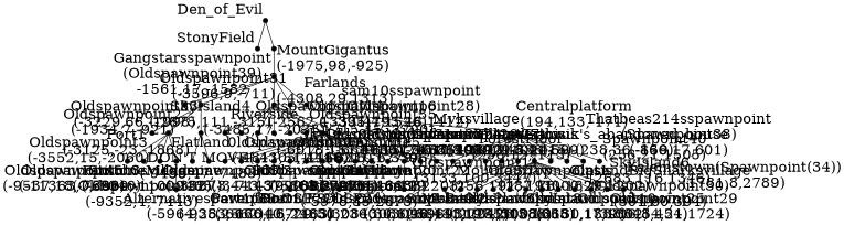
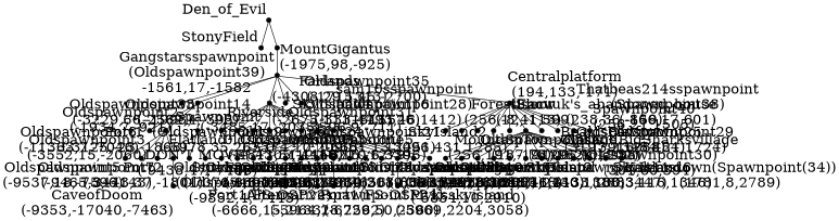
  graph {
    scale=0.25
    node [fontcolor=black fontsize=22 margin=0 shape=point]
    DOEVIL [width=0.1 xlabel=Den_of_Evil]
    SFIELD [width=0.1 xlabel=StonyField]
    GSTAR [width=0.1 xlabel="Gangstarsspawnpoint\n(Oldspawnpoint39)\n-1561,17,-1582"]
    MG [width=0.1 xlabel="MountGigantus\n(-1975,98,-925)"]
    OSP2 [width=0.1 xlabel="Oldspawnpoint2\n(-1934,7,-921)"]
    RIVER [width=0.1 xlabel="Riverside\n(-3485,17,-2035)"]
    FARL [width=0.1 xlabel="Farlands\n(-4308,29,1313)"]
    OSP31 [width=0.1 xlabel="Oldspawnpoint31\n(-3596,9,-711)"]
    OSP35 [width=0.1 xlabel="Oldspawnpoint35\n(-1715,45,-2700)"]
    CP [width=0.1 xlabel="Centralplatform\n(194,133,-171)"]
    OSP3 [width=0.1 xlabel="Oldspawnpoint3\n(-3552,15,-2060)"]
    FLATL [width=0.1 xlabel="Flatland\nDON'T MOVE!\n(-9438,47,-7485)"]
    OSP33 [width=0.1 xlabel="Oldspawnpoint33\n(-3229,66,-1998)"]
    OSP12 [width=0.1 xlabel="0ldspawnpoint12\n(-4811,51,1150)"]
    OSP13 [width=0.1 xlabel="Oldspawnpoint13\n(-4305,12,1821)"]
    OSP14 [width=0.1 xlabel="Oldspawnpoint14\n(-2562,4,-395)"]
    SKYI4 [width=0.1 xlabel="SkyIsland4\n(-2675,111,-315)"]
    OSP15 [width=0.1 xlabel="Oldspawnpoint15\n(-4446,15,-1279)"]
    OSP16 [width=0.1 xlabel="Oldspawnpoint16\n(-3331,4,1526)"]
    FARS [width=0.1 xlabel="Farstone\n(-6710,6,3396)"]
    SAM10 [width=0.1 xlabel="sam10sspawnpoint\n(Oldspawnpoint28)\n(-4793,46,1412)"]
    MT [width=0.1 xlabel="MountainTop\n(256,191,-191)"]
    FF [width=0.1 xlabel="ForestFloor\n(256,12,-113)"]
    OSP1 [width=0.1 xlabel="OldSpawnpoint1\n(187,78,-162)"]
    SNOW [width=0.1 xlabel="Snow\n(-8,41,599)"]
    LAHOUSE [width=0.1 xlabel="lisacvuk's_abandoned_house\n(238,36,-159)"]
    OASIS [width=0.1 xlabel="Oasis\n(3000,29,1202)"]
    VILL [width=0.1 xlabel="Village\n(295,11,-238)"]
    GBSVILL [width=0.1 xlabel="GlpsandBigSharksvillage\n(Oldspawnpoint30)\n(301,60,394)"]
    TB214 [width=0.1 xlabel="Thatbeas214sspawnpoint\n(Spawnpoint38)\n(-866,17,601)"]
    SP40 [width=0.1 xlabel="Spawnpoint40\n(256,21,1505)"]
    OSP4 [width=0.1 xlabel="Oldspawnpoint4\n(3084,30,1268)"]
    OSP8 [width=0.1 xlabel="Oldspawnpoint8\n(2428,3,1655)"]
    OSP9 [width=0.1 xlabel="Oldspawnpoint9\n(3086,16,443)"]
    SKYI [width=0.1 xlabel="SkyIsland\n(3007,2130,1388)"]
    SKYI2 [width=0.1 xlabel="SkyIsland2\n(3096,431,1285)"]
    OSP10 [width=0.1 xlabel="Oldspawnpoint10\n(3681,17,1302)"]
    OSP11 [width=0.1 xlabel="Oldspawnpoint11\n(3133,100,3447)"]
    BP [width=0.1 xlabel="BeastsPlatform\n(3197,2,1288)"]
    OSP25 [width=0.1 xlabel="Oldspawnpoint25\n(3916,8,454)"]
    SKYI6 [width=0.1 xlabel="SkyIsland6\n(2683,116,1346)"]
    OSP29 [width=0.1 xlabel="Oldspawnpoint29\n(3454,21,1724)"]
    KTOWN [width=0.1 xlabel="Kalemstown(Spawnpoint(34))\n(1781,8,2789)"]
    OSP5 [width=0.1 xlabel="Oldspawnpoint5\n(-9537,18,-7596)"]
    OSP6 [width=0.1 xlabel="Oldspawnpoint6\n(-11363,7,-7046)"]
    OSP7 [width=0.1 xlabel="Oldspawnpoint7\n(-9465,3,-7143)"]
    STICHVILL [width=0.1 xlabel="Stitch3svillage\n(Oldspawnpoint32)\n(-9352,4,-7443)"]
    PORT1 [width=0.1 xlabel="Port1\n(-3125,-23,-1868)"]
    PORT2 [width=0.1 xlabel="Port2\n(-3443,37,-1801)"]
    COD [width=0.1 xlabel="CaveofDoom\n(-9353,-17040,-7463)"]
    FARSM [width=0.1 xlabel="FarstoneMegamine\n(-6690,-1100,3387)"]
    OSP17 [width=0.1 xlabel="OldSpawnpoint17\n(-7992,3,2798)"]
    OSP18 [width=0.1 xlabel="Oldspawnpoint18\n(-5868,2,4834)"]
    SKYI5 [width=0.1 xlabel="SkyIsland5\n(-6018,157,4656)"]
    OSP19 [width=0.1 xlabel="Spawnpoint\n(Oldspawnpoint19\n(-5978,35,2673)"]
    OSP20 [width=0.1 xlabel="Oldspawnpoint20\n(-7071,1,3638)"]
    OSP21 [width=0.1 xlabel="Oldspawnpoint21\n(-6681,13,2451)"]
    OSP22 [width=0.1 xlabel="Oldspawnpoint22\n(-6546,12,2203)"]
    OSP23 [width=0.1 xlabel="0ldspawnpoint23\n(-6111,10,2119)"]
    OSP24 [width=0.1 xlabel="Oldspawnpoint24\n(-5774,10,2090)"]
    OSP26 [width=0.1 xlabel="Oldspawnpoint26\n(-5667,8,2373)"]
    MVKVILL [width=0.1 xlabel="Mvksvillage\n(Oldspawnpoint27)\n(-5854,10,2910)"]
    SAM12 [width=0.1 xlabel="sam12svillage\n(-6594,36,1648)"]
    IISU [width=0.1 xlabel="iisuswhateverthisis\n(-4919,215,2415)"]
    ASP [width=0.1 xlabel="Alternativespawnpoint\n(-5964,28,2562)"]
    FSPORT1 [width=0.1 xlabel="Port1(FS-OSP21)\n(-6729,50,2360)"]
    OSP22PORT1 [width=0.1 xlabel="Port1(FS-OSP22)\n(-6666,15,2133)"]
    MVKS [width=0.1 xlabel="Mvksskyisland\n(-5969,2204,3058)"]
    DOEVIL -- SFIELD
    DOEVIL -- GSTAR
    GSTAR -- MG
    MG -- OSP2
    MG -- RIVER
    MG -- FARL
    MG -- OSP31
    MG -- OSP35
-   OSP31 -- CP
+   MG -- CP
    RIVER -- OSP3
    RIVER -- FLATL
    RIVER -- OSP33
    FARL -- OSP12
    FARL -- OSP13
    FARL -- OSP14
    FARL -- SKYI4
    FARL -- OSP15
    FARL -- OSP16
    FARL -- FARS
    FARL -- SAM10
    CP -- MT
    CP -- FF
    CP -- OSP1
    CP -- SNOW
    CP -- LAHOUSE
    CP -- OASIS
    CP -- VILL
    CP -- GBSVILL
    CP -- TB214
    CP -- SP40
    FLATL -- OSP5
    FLATL -- OSP6
    FLATL -- OSP7
    FLATL -- STICHVILL
    OSP33 -- PORT1
    OSP33 -- PORT2
    FARS -- FARSM
    FARS -- OSP17
    FARS -- OSP18
    FARS -- SKYI5
    FARS -- OSP19
    FARS -- OSP20
    FARS -- OSP21
    FARS -- OSP22
    FARS -- OSP23
    FARS -- OSP24
    FARS -- OSP26
    FARS -- MVKVILL
    FARS -- SAM12
    FARS -- IISU
-   LAHOUSE -- OSP4
+   OASIS -- OSP4
    OASIS -- OSP8
    OASIS -- OSP9
    OASIS -- SKYI
    OASIS -- SKYI2
    OASIS -- OSP10
    OASIS -- OSP11
    OASIS -- BP
    OASIS -- OSP25
    OASIS -- SKYI6
    OASIS -- OSP29
    OASIS -- KTOWN
    STICHVILL -- COD
    OSP19 -- ASP
    OSP21 -- FSPORT1
    OSP22 -- OSP22PORT1
    MVKVILL -- MVKS
  }
